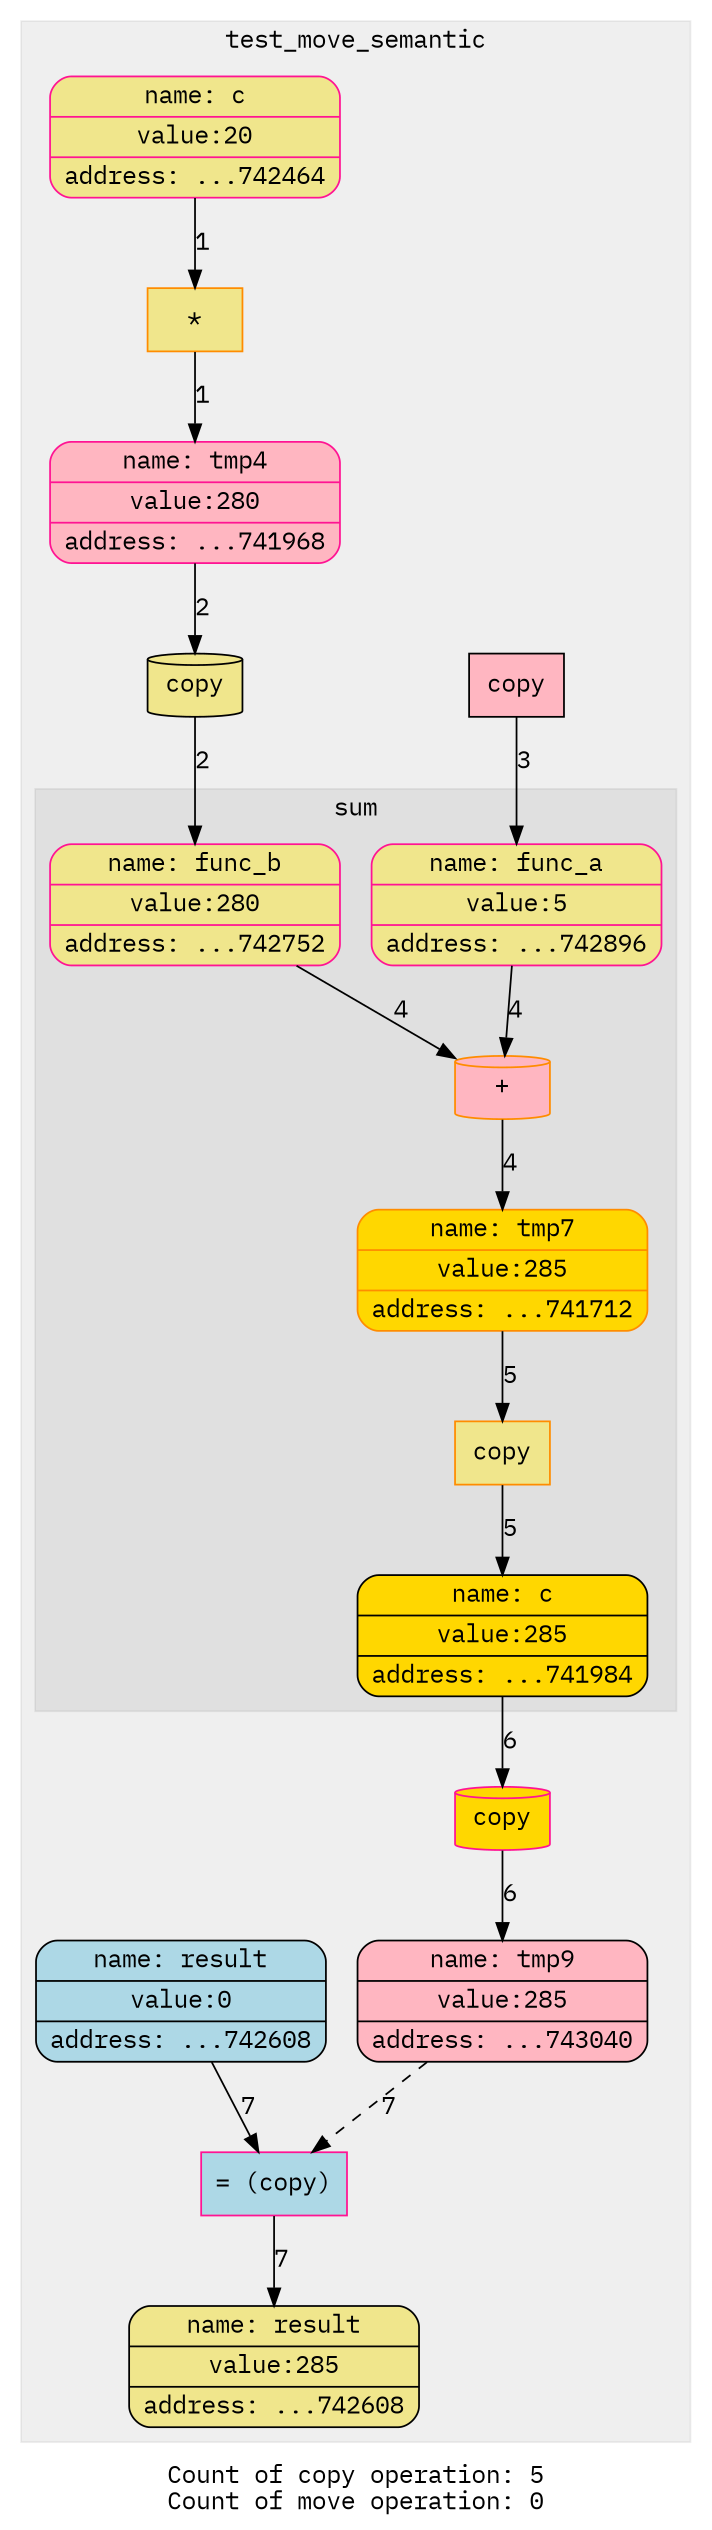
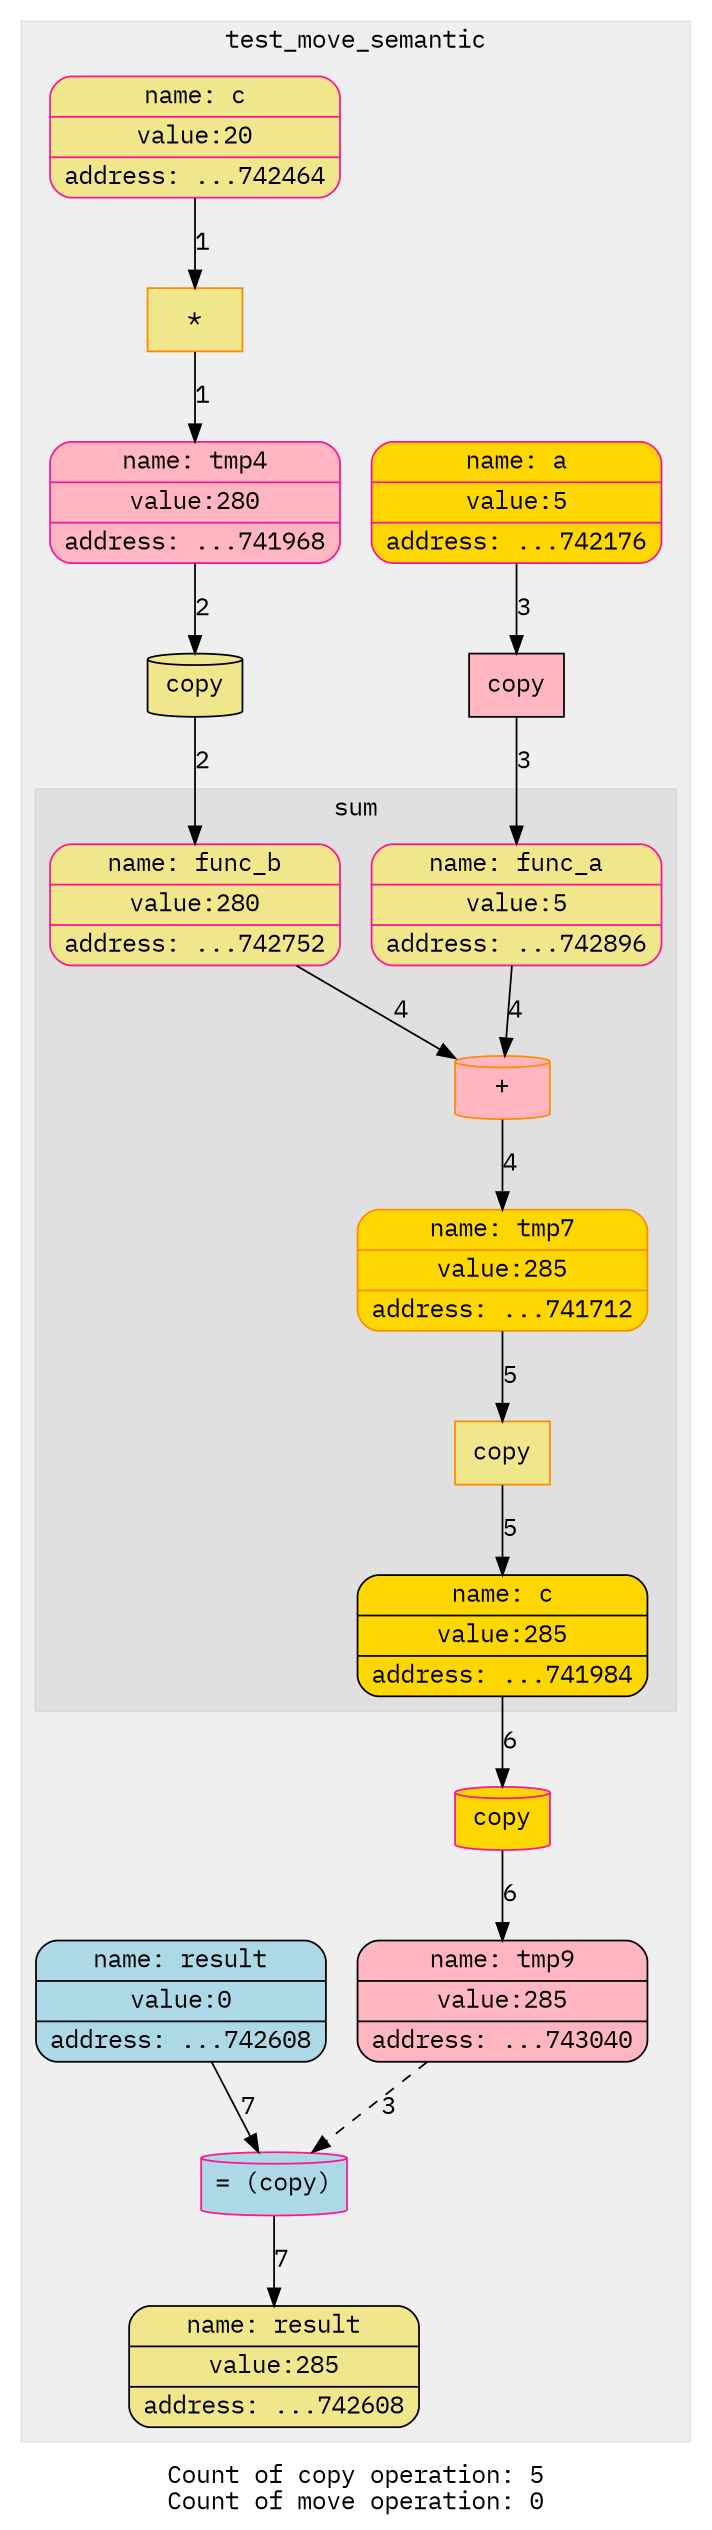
  digraph {
    fontname="IBM Plex Mono"
    label="Count of copy operation: 5\nCount of move operation: 0"
    trankdir=HR
    node [color=deeppink fillcolor=khaki fontname="IBM Plex Mono" shape=Mrecord style=filled]
    edge [fontname="IBM Plex Mono"]
    n1 [label="{ {name: func_b} | {value:280} | {address: ...742752}} "]
    n2 [color=darkorange fillcolor=lightpink label="+" shape=cylinder]
    n3 [label="{ {name: func_a} | {value:5} | {address: ...742896}} "]
    n4 [color=darkorange fillcolor=gold label="{ {name: tmp7} | {value:285} | {address: ...741712}} "]
    n5 [color=darkorange label=copy shape=box]
    n6 [color=black fillcolor=gold label="{ {name: c} | {value:285} | {address: ...741984}} "]
+   n7 [fillcolor=gold label="{ {name: a} | {value:5} | {address: ...742176}} "]
    n8 [color=black fillcolor=lightpink label=copy shape=box]
    n9 [color=darkorange label="*" shape=box]
    n10 [label="{ {name: c} | {value:20} | {address: ...742464}} "]
    n11 [color=black fillcolor=lightblue label="{ {name: result} | {value:0} | {address: ...742608}} "]
-   n12 [fillcolor=lightblue label="= (copy)" shape=box]
+   n12 [fillcolor=lightblue label="= (copy)" shape=cylinder]
    n13 [fillcolor=lightpink label="{ {name: tmp4} | {value:280} | {address: ...741968}} "]
    n14 [color=black label=copy shape=cylinder]
    n15 [fillcolor=gold label=copy shape=cylinder]
    n16 [color=black fillcolor=lightpink label="{ {name: tmp9} | {value:285} | {address: ...743040}} "]
    n17 [color=black label="{ {name: result} | {value:285} | {address: ...742608}} "]
    subgraph cluster_1 {
      color="#00000010"
      label=test_move_semantic
      style=filled
+     n7
      n8
      n9
      n10
      n11
      n12
      n13
      n14
      n15
      n16
      n17
      subgraph cluster_2 {
        color="#00000010"
        label=sum
        style=filled
        n1
        n2
        n3
        n4
        n5
        n6
      }
    }
    n1 -> n2 [label=4]
    n2 -> n4 [label=4]
    n3 -> n2 [label=4]
    n4 -> n5 [label=5]
    n5 -> n6 [label=5]
    n6 -> n15 [label=6]
+   n7 -> n8 [label=3]
    n8 -> n3 [label=3]
    n9 -> n13 [label=1]
    n10 -> n9 [label=1]
    n11 -> n12 [label=7]
    n12 -> n17 [label=7]
    n13 -> n14 [label=2]
    n14 -> n1 [label=2]
    n15 -> n16 [label=6]
-   n16 -> n12 [label=7 style=dashed]
+   n16 -> n12 [label=3 style=dashed]
  }
